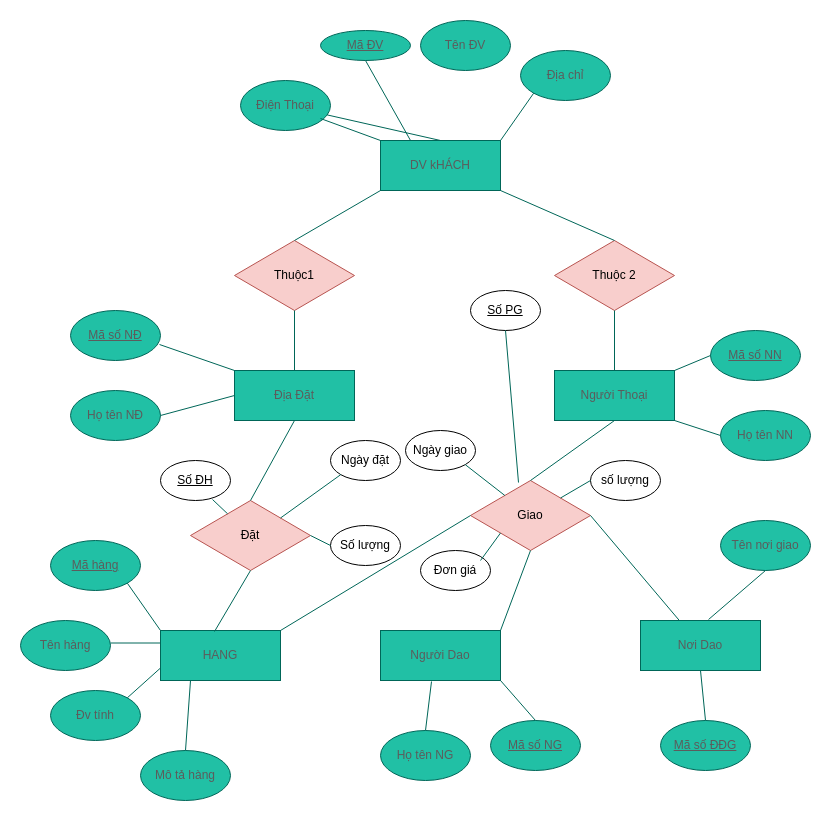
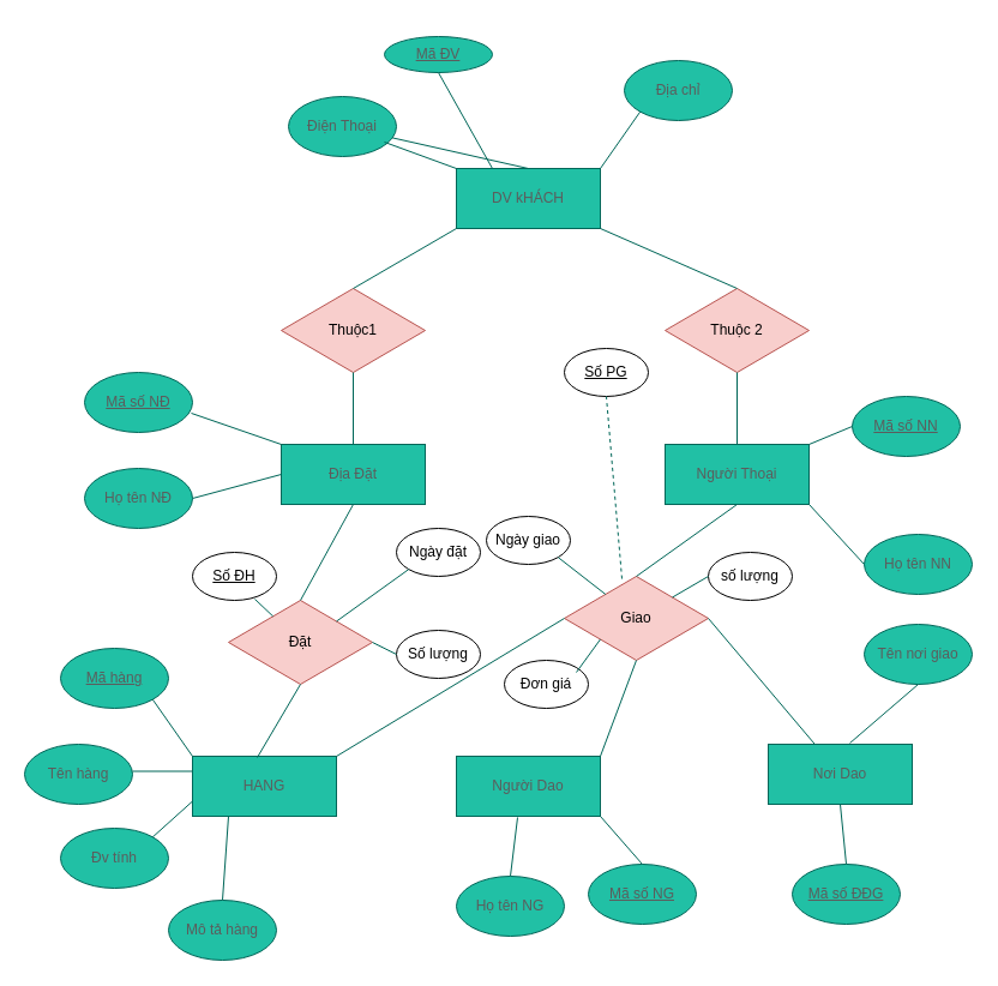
  <mxCell id="0" />
  <mxCell id="1" parent="0" />
  <mxCell id="2" value="Địa Đặt" style="whiteSpace=wrap;html=1;strokeColor=#006658;fillColor=#21C0A5;fontColor=#5C5C5C;" parent="1" vertex="1"><mxGeometry x="234" y="370" width="120" height="50" as="geometry" /></mxCell>
  <mxCell id="3" value="Người Thoại" style="whiteSpace=wrap;html=1;fillColor=#21C0A5;strokeColor=#006658;fontColor=#5C5C5C;" parent="1" vertex="1"><mxGeometry x="554" y="370" width="120" height="50" as="geometry" /></mxCell>
  <mxCell id="4" value="Thuộc1" style="rhombus;whiteSpace=wrap;html=1;strokeColor=#b85450;fillColor=#f8cecc;" parent="1" vertex="1"><mxGeometry x="234" y="240" width="120" height="70" as="geometry" /></mxCell>
  <mxCell id="5" value="Thuộc 2" style="rhombus;whiteSpace=wrap;html=1;strokeColor=#b85450;fillColor=#f8cecc;" parent="1" vertex="1"><mxGeometry x="554" y="240" width="120" height="70" as="geometry" /></mxCell>
  <mxCell id="6" value="DV kHÁCH" style="whiteSpace=wrap;html=1;strokeColor=#006658;fillColor=#21C0A5;fontColor=#5C5C5C;" parent="1" vertex="1"><mxGeometry x="380" y="140" width="120" height="50" as="geometry" /></mxCell>
  <mxCell id="7" value="HANG" style="whiteSpace=wrap;html=1;strokeColor=#006658;fillColor=#21C0A5;fontColor=#5C5C5C;" parent="1" vertex="1"><mxGeometry x="160" y="630" width="120" height="50" as="geometry" /></mxCell>
  <mxCell id="8" value="Người Dao" style="whiteSpace=wrap;html=1;strokeColor=#006658;fillColor=#21C0A5;fontColor=#5C5C5C;" parent="1" vertex="1"><mxGeometry x="380" y="630" width="120" height="50" as="geometry" /></mxCell>
  <mxCell id="9" value="Đặt" style="rhombus;whiteSpace=wrap;html=1;strokeColor=#b85450;fillColor=#f8cecc;" parent="1" vertex="1"><mxGeometry x="190" y="500" width="120" height="70" as="geometry" /></mxCell>
  <mxCell id="10" value="Giao" style="rhombus;whiteSpace=wrap;html=1;strokeColor=#b85450;fillColor=#f8cecc;" parent="1" vertex="1"><mxGeometry x="470" y="480" width="120" height="70" as="geometry" /></mxCell>
  <mxCell id="11" value="Nơi Dao" style="whiteSpace=wrap;html=1;strokeColor=#006658;fillColor=#21C0A5;fontColor=#5C5C5C;" parent="1" vertex="1"><mxGeometry x="640" y="620" width="120" height="50" as="geometry" /></mxCell>
  <mxCell id="12" value="" style="endArrow=none;html=1;exitX=0.5;exitY=0;exitDx=0;exitDy=0;entryX=0.5;entryY=1;entryDx=0;entryDy=0;strokeColor=#006658;fontColor=#5C5C5C;" parent="1" source="10" target="3" edge="1"><mxGeometry width="50" height="50" relative="1" as="geometry"><mxPoint x="430" y="430" as="sourcePoint" /><mxPoint x="480" y="380" as="targetPoint" /><Array as="points" /></mxGeometry></mxCell>
  <mxCell id="13" value="" style="endArrow=none;html=1;entryX=0.5;entryY=1;entryDx=0;entryDy=0;exitX=0.5;exitY=0;exitDx=0;exitDy=0;strokeColor=#006658;fontColor=#5C5C5C;" parent="1" source="3" target="5" edge="1"><mxGeometry width="50" height="50" relative="1" as="geometry"><mxPoint x="430" y="430" as="sourcePoint" /><mxPoint x="480" y="380" as="targetPoint" /></mxGeometry></mxCell>
  <mxCell id="14" value="" style="endArrow=none;html=1;exitX=0.5;exitY=0;exitDx=0;exitDy=0;entryX=1;entryY=1;entryDx=0;entryDy=0;strokeColor=#006658;fontColor=#5C5C5C;" parent="1" source="5" target="6" edge="1"><mxGeometry width="50" height="50" relative="1" as="geometry"><mxPoint x="430" y="230" as="sourcePoint" /><mxPoint x="480" y="180" as="targetPoint" /></mxGeometry></mxCell>
  <mxCell id="15" value="" style="endArrow=none;html=1;exitX=0.5;exitY=0;exitDx=0;exitDy=0;entryX=0;entryY=1;entryDx=0;entryDy=0;strokeColor=#006658;fontColor=#5C5C5C;" parent="1" source="4" target="6" edge="1"><mxGeometry width="50" height="50" relative="1" as="geometry"><mxPoint x="430" y="230" as="sourcePoint" /><mxPoint x="480" y="180" as="targetPoint" /></mxGeometry></mxCell>
  <mxCell id="16" value="" style="endArrow=none;html=1;exitX=0.5;exitY=0;exitDx=0;exitDy=0;entryX=0.5;entryY=1;entryDx=0;entryDy=0;strokeColor=#006658;fontColor=#5C5C5C;" parent="1" source="2" target="4" edge="1"><mxGeometry width="50" height="50" relative="1" as="geometry"><mxPoint x="294" y="365" as="sourcePoint" /><mxPoint x="480" y="280" as="targetPoint" /></mxGeometry></mxCell>
  <mxCell id="17" value="" style="endArrow=none;html=1;exitX=0.5;exitY=0;exitDx=0;exitDy=0;entryX=0.5;entryY=1;entryDx=0;entryDy=0;strokeColor=#006658;fontColor=#5C5C5C;" parent="1" source="9" target="2" edge="1"><mxGeometry width="50" height="50" relative="1" as="geometry"><mxPoint x="430" y="430" as="sourcePoint" /><mxPoint x="480" y="380" as="targetPoint" /></mxGeometry></mxCell>
  <mxCell id="18" value="" style="endArrow=none;html=1;entryX=0.5;entryY=1;entryDx=0;entryDy=0;exitX=0.45;exitY=0.02;exitDx=0;exitDy=0;exitPerimeter=0;strokeColor=#006658;fontColor=#5C5C5C;" parent="1" source="7" target="9" edge="1"><mxGeometry width="50" height="50" relative="1" as="geometry"><mxPoint x="430" y="630" as="sourcePoint" /><mxPoint x="480" y="580" as="targetPoint" /></mxGeometry></mxCell>
  <mxCell id="19" value="" style="endArrow=none;html=1;entryX=0;entryY=0.5;entryDx=0;entryDy=0;exitX=1;exitY=0;exitDx=0;exitDy=0;strokeColor=#006658;fontColor=#5C5C5C;" parent="1" source="7" target="10" edge="1"><mxGeometry width="50" height="50" relative="1" as="geometry"><mxPoint x="430" y="630" as="sourcePoint" /><mxPoint x="480" y="580" as="targetPoint" /></mxGeometry></mxCell>
  <mxCell id="20" value="" style="endArrow=none;html=1;exitX=1;exitY=0;exitDx=0;exitDy=0;entryX=0.5;entryY=1;entryDx=0;entryDy=0;strokeColor=#006658;fontColor=#5C5C5C;" parent="1" source="8" target="10" edge="1"><mxGeometry width="50" height="50" relative="1" as="geometry"><mxPoint x="430" y="630" as="sourcePoint" /><mxPoint x="480" y="580" as="targetPoint" /></mxGeometry></mxCell>
  <mxCell id="21" value="&lt;u&gt;Mã ĐV&lt;/u&gt;" style="ellipse;whiteSpace=wrap;html=1;strokeColor=#006658;fillColor=#21C0A5;fontColor=#5C5C5C;" parent="1" vertex="1"><mxGeometry x="320" y="30" width="90" height="30" as="geometry" /></mxCell>
- <mxCell id="22" value="Tên ĐV" style="ellipse;whiteSpace=wrap;html=1;strokeColor=#006658;fillColor=#21C0A5;fontColor=#5C5C5C;" parent="1" vertex="1"><mxGeometry x="420" y="20" width="90" height="50" as="geometry" /></mxCell>
  <mxCell id="23" value="Địa chỉ" style="ellipse;whiteSpace=wrap;html=1;strokeColor=#006658;fillColor=#21C0A5;fontColor=#5C5C5C;" parent="1" vertex="1"><mxGeometry x="520" y="50" width="90" height="50" as="geometry" /></mxCell>
  <mxCell id="24" value="Điện Thoại" style="ellipse;whiteSpace=wrap;html=1;strokeColor=#006658;fillColor=#21C0A5;fontColor=#5C5C5C;" parent="1" vertex="1"><mxGeometry x="240" y="80" width="90" height="50" as="geometry" /></mxCell>
  <mxCell id="25" value="" style="endArrow=none;html=1;exitX=1;exitY=0;exitDx=0;exitDy=0;entryX=0;entryY=1;entryDx=0;entryDy=0;strokeColor=#006658;fontColor=#5C5C5C;" parent="1" source="6" target="23" edge="1"><mxGeometry width="50" height="50" relative="1" as="geometry"><mxPoint x="430" y="130" as="sourcePoint" /><mxPoint x="480" y="80" as="targetPoint" /></mxGeometry></mxCell>
  <mxCell id="26" value="" style="endArrow=none;html=1;exitX=0.5;exitY=0;exitDx=0;exitDy=0;strokeColor=#006658;fontColor=#5C5C5C;" parent="1" source="6" target="24" edge="1"><mxGeometry width="50" height="50" relative="1" as="geometry"><mxPoint x="430" y="130" as="sourcePoint" /><mxPoint x="480" y="80" as="targetPoint" /></mxGeometry></mxCell>
  <mxCell id="27" value="" style="endArrow=none;html=1;entryX=0.5;entryY=1;entryDx=0;entryDy=0;exitX=0.25;exitY=0;exitDx=0;exitDy=0;strokeColor=#006658;fontColor=#5C5C5C;" parent="1" source="6" target="21" edge="1"><mxGeometry width="50" height="50" relative="1" as="geometry"><mxPoint x="400" y="130" as="sourcePoint" /><mxPoint x="475" y="80" as="targetPoint" /></mxGeometry></mxCell>
  <mxCell id="28" value="" style="endArrow=none;html=1;strokeColor=#006658;fontColor=#5C5C5C;" parent="1" edge="1"><mxGeometry width="50" height="50" relative="1" as="geometry"><mxPoint x="380" y="140" as="sourcePoint" /><mxPoint x="320" y="118" as="targetPoint" /></mxGeometry></mxCell>
  <mxCell id="29" value="&lt;u&gt;Mã số NĐ&lt;/u&gt;" style="ellipse;whiteSpace=wrap;html=1;strokeColor=#006658;fillColor=#21C0A5;fontColor=#5C5C5C;" parent="1" vertex="1"><mxGeometry x="70" y="310" width="90" height="50" as="geometry" /></mxCell>
  <mxCell id="30" value="Họ tên NĐ" style="ellipse;whiteSpace=wrap;html=1;strokeColor=#006658;fillColor=#21C0A5;fontColor=#5C5C5C;" parent="1" vertex="1"><mxGeometry x="70" y="390" width="90" height="50" as="geometry" /></mxCell>
  <mxCell id="31" value="" style="endArrow=none;html=1;exitX=0.989;exitY=0.68;exitDx=0;exitDy=0;exitPerimeter=0;entryX=0;entryY=0;entryDx=0;entryDy=0;strokeColor=#006658;fontColor=#5C5C5C;" parent="1" source="29" target="2" edge="1"><mxGeometry width="50" height="50" relative="1" as="geometry"><mxPoint x="430" y="330" as="sourcePoint" /><mxPoint x="480" y="280" as="targetPoint" /></mxGeometry></mxCell>
  <mxCell id="32" value="" style="endArrow=none;html=1;exitX=1;exitY=0.5;exitDx=0;exitDy=0;entryX=0;entryY=0.5;entryDx=0;entryDy=0;strokeColor=#006658;fontColor=#5C5C5C;" parent="1" source="30" target="2" edge="1"><mxGeometry width="50" height="50" relative="1" as="geometry"><mxPoint x="169.01" y="354" as="sourcePoint" /><mxPoint x="230" y="390" as="targetPoint" /></mxGeometry></mxCell>
  <mxCell id="33" value="&lt;u&gt;Mã số NN&lt;/u&gt;" style="ellipse;whiteSpace=wrap;html=1;strokeColor=#006658;fillColor=#21C0A5;fontColor=#5C5C5C;" parent="1" vertex="1"><mxGeometry x="710" y="330" width="90" height="50" as="geometry" /></mxCell>
- <mxCell id="34" value="Họ tên NN" style="ellipse;whiteSpace=wrap;html=1;strokeColor=#006658;fillColor=#21C0A5;fontColor=#5C5C5C;" parent="1" vertex="1"><mxGeometry x="720" y="410" width="90" height="50" as="geometry" /></mxCell>
+ <mxCell id="34" value="Họ tên NN" style="ellipse;whiteSpace=wrap;html=1;strokeColor=#006658;fillColor=#21C0A5;fontColor=#5C5C5C;" parent="1" vertex="1"><mxGeometry x="720" y="445" width="90" height="50" as="geometry" /></mxCell>
  <mxCell id="35" value="" style="endArrow=none;html=1;entryX=0;entryY=0.5;entryDx=0;entryDy=0;exitX=1;exitY=0;exitDx=0;exitDy=0;strokeColor=#006658;fontColor=#5C5C5C;" parent="1" source="3" target="33" edge="1"><mxGeometry width="50" height="50" relative="1" as="geometry"><mxPoint x="680" y="370" as="sourcePoint" /><mxPoint x="480" y="380" as="targetPoint" /></mxGeometry></mxCell>
  <mxCell id="36" value="" style="endArrow=none;html=1;entryX=0;entryY=0.5;entryDx=0;entryDy=0;exitX=1;exitY=1;exitDx=0;exitDy=0;strokeColor=#006658;fontColor=#5C5C5C;" parent="1" source="3" target="34" edge="1"><mxGeometry width="50" height="50" relative="1" as="geometry"><mxPoint x="430" y="430" as="sourcePoint" /><mxPoint x="480" y="380" as="targetPoint" /></mxGeometry></mxCell>
  <mxCell id="37" value="" style="endArrow=none;html=1;entryX=1;entryY=0.5;entryDx=0;entryDy=0;strokeColor=#006658;fontColor=#5C5C5C;" parent="1" source="11" target="10" edge="1"><mxGeometry width="50" height="50" relative="1" as="geometry"><mxPoint x="430" y="630" as="sourcePoint" /><mxPoint x="480" y="580" as="targetPoint" /></mxGeometry></mxCell>
  <mxCell id="38" value="Tên nơi giao" style="ellipse;whiteSpace=wrap;html=1;strokeColor=#006658;fillColor=#21C0A5;fontColor=#5C5C5C;" parent="1" vertex="1"><mxGeometry x="720" y="520" width="90" height="50" as="geometry" /></mxCell>
  <mxCell id="39" value="&lt;u&gt;Mã số ĐĐG&lt;/u&gt;" style="ellipse;whiteSpace=wrap;html=1;strokeColor=#006658;fillColor=#21C0A5;fontColor=#5C5C5C;" parent="1" vertex="1"><mxGeometry x="660" y="720" width="90" height="50" as="geometry" /></mxCell>
  <mxCell id="40" value="Họ tên NG" style="ellipse;whiteSpace=wrap;html=1;strokeColor=#006658;fillColor=#21C0A5;fontColor=#5C5C5C;" parent="1" vertex="1"><mxGeometry x="380" y="730" width="90" height="50" as="geometry" /></mxCell>
  <mxCell id="41" value="Đv tính" style="ellipse;whiteSpace=wrap;html=1;strokeColor=#006658;fillColor=#21C0A5;fontColor=#5C5C5C;" parent="1" vertex="1"><mxGeometry x="50" y="690" width="90" height="50" as="geometry" /></mxCell>
  <mxCell id="42" value="Mô tả hàng" style="ellipse;whiteSpace=wrap;html=1;strokeColor=#006658;fillColor=#21C0A5;fontColor=#5C5C5C;" parent="1" vertex="1"><mxGeometry x="140" y="750" width="90" height="50" as="geometry" /></mxCell>
  <mxCell id="43" value="&lt;u&gt;Mã số NG&lt;/u&gt;" style="ellipse;whiteSpace=wrap;html=1;strokeColor=#006658;fillColor=#21C0A5;fontColor=#5C5C5C;" parent="1" vertex="1"><mxGeometry x="490" y="720" width="90" height="50" as="geometry" /></mxCell>
  <mxCell id="44" value="" style="endArrow=none;html=1;entryX=0.5;entryY=1;entryDx=0;entryDy=0;exitX=0.5;exitY=0;exitDx=0;exitDy=0;strokeColor=#006658;fontColor=#5C5C5C;" parent="1" source="39" target="11" edge="1"><mxGeometry width="50" height="50" relative="1" as="geometry"><mxPoint x="430" y="630" as="sourcePoint" /><mxPoint x="480" y="580" as="targetPoint" /></mxGeometry></mxCell>
  <mxCell id="45" value="" style="endArrow=none;html=1;entryX=0.5;entryY=1;entryDx=0;entryDy=0;exitX=0.567;exitY=-0.02;exitDx=0;exitDy=0;exitPerimeter=0;strokeColor=#006658;fontColor=#5C5C5C;" parent="1" source="11" target="38" edge="1"><mxGeometry width="50" height="50" relative="1" as="geometry"><mxPoint x="715" y="730" as="sourcePoint" /><mxPoint x="710" y="680" as="targetPoint" /></mxGeometry></mxCell>
  <mxCell id="46" value="" style="endArrow=none;html=1;entryX=1;entryY=1;entryDx=0;entryDy=0;exitX=0.5;exitY=0;exitDx=0;exitDy=0;strokeColor=#006658;fontColor=#5C5C5C;" parent="1" source="43" target="8" edge="1"><mxGeometry width="50" height="50" relative="1" as="geometry"><mxPoint x="725" y="740" as="sourcePoint" /><mxPoint x="720" y="690" as="targetPoint" /></mxGeometry></mxCell>
  <mxCell id="47" value="" style="endArrow=none;html=1;entryX=0.425;entryY=1.02;entryDx=0;entryDy=0;exitX=0.5;exitY=0;exitDx=0;exitDy=0;entryPerimeter=0;strokeColor=#006658;fontColor=#5C5C5C;" parent="1" source="40" target="8" edge="1"><mxGeometry width="50" height="50" relative="1" as="geometry"><mxPoint x="545" y="730" as="sourcePoint" /><mxPoint x="510" y="690" as="targetPoint" /></mxGeometry></mxCell>
  <mxCell id="48" value="Tên hàng" style="ellipse;whiteSpace=wrap;html=1;strokeColor=#006658;fillColor=#21C0A5;fontColor=#5C5C5C;" parent="1" vertex="1"><mxGeometry x="20" y="620" width="90" height="50" as="geometry" /></mxCell>
  <mxCell id="49" value="&lt;u&gt;Mã hàng&lt;/u&gt;" style="ellipse;whiteSpace=wrap;html=1;strokeColor=#006658;fillColor=#21C0A5;fontColor=#5C5C5C;" parent="1" vertex="1"><mxGeometry x="50" y="540" width="90" height="50" as="geometry" /></mxCell>
  <mxCell id="50" value="" style="endArrow=none;html=1;entryX=1;entryY=1;entryDx=0;entryDy=0;exitX=0;exitY=0;exitDx=0;exitDy=0;strokeColor=#006658;fontColor=#5C5C5C;" parent="1" source="7" target="49" edge="1"><mxGeometry width="50" height="50" relative="1" as="geometry"><mxPoint x="440" y="730" as="sourcePoint" /><mxPoint x="490" y="680" as="targetPoint" /><Array as="points" /></mxGeometry></mxCell>
  <mxCell id="51" value="" style="endArrow=none;html=1;entryX=1;entryY=0.45;entryDx=0;entryDy=0;entryPerimeter=0;exitX=0;exitY=0.25;exitDx=0;exitDy=0;strokeColor=#006658;fontColor=#5C5C5C;" parent="1" source="7" target="48" edge="1"><mxGeometry width="50" height="50" relative="1" as="geometry"><mxPoint x="150" y="644" as="sourcePoint" /><mxPoint x="136.82" y="592.678" as="targetPoint" /><Array as="points" /></mxGeometry></mxCell>
  <mxCell id="52" value="" style="endArrow=none;html=1;entryX=1;entryY=0;entryDx=0;entryDy=0;exitX=0;exitY=0.75;exitDx=0;exitDy=0;strokeColor=#006658;fontColor=#5C5C5C;" parent="1" source="7" target="41" edge="1"><mxGeometry width="50" height="50" relative="1" as="geometry"><mxPoint x="170" y="652.5" as="sourcePoint" /><mxPoint x="120" y="652.5" as="targetPoint" /><Array as="points" /></mxGeometry></mxCell>
  <mxCell id="53" value="" style="endArrow=none;html=1;entryX=0.5;entryY=0;entryDx=0;entryDy=0;exitX=0.25;exitY=1;exitDx=0;exitDy=0;strokeColor=#006658;fontColor=#5C5C5C;" parent="1" source="7" target="42" edge="1"><mxGeometry width="50" height="50" relative="1" as="geometry"><mxPoint x="170" y="677.5" as="sourcePoint" /><mxPoint x="136.82" y="707.322" as="targetPoint" /><Array as="points" /></mxGeometry></mxCell>
  <mxCell id="54" value="&lt;u&gt;Số ĐH&lt;/u&gt;" style="ellipse;whiteSpace=wrap;html=1;" parent="1" vertex="1"><mxGeometry x="160" y="460" width="70" height="40" as="geometry" /></mxCell>
  <mxCell id="55" value="Ngày đặt" style="ellipse;whiteSpace=wrap;html=1;" parent="1" vertex="1"><mxGeometry x="330" y="440" width="70" height="40" as="geometry" /></mxCell>
  <mxCell id="56" value="Số lượng" style="ellipse;whiteSpace=wrap;html=1;" parent="1" vertex="1"><mxGeometry x="330" y="525" width="70" height="40" as="geometry" /></mxCell>
  <mxCell id="57" value="" style="endArrow=none;html=1;entryX=0;entryY=1;entryDx=0;entryDy=0;exitX=1;exitY=0;exitDx=0;exitDy=0;strokeColor=#006658;fontColor=#5C5C5C;" parent="1" source="9" target="55" edge="1"><mxGeometry width="50" height="50" relative="1" as="geometry"><mxPoint x="430" y="620" as="sourcePoint" /><mxPoint x="480" y="570" as="targetPoint" /></mxGeometry></mxCell>
  <mxCell id="58" value="" style="endArrow=none;html=1;entryX=0;entryY=0.5;entryDx=0;entryDy=0;exitX=1;exitY=0.5;exitDx=0;exitDy=0;strokeColor=#006658;fontColor=#5C5C5C;" parent="1" source="9" target="56" edge="1"><mxGeometry width="50" height="50" relative="1" as="geometry"><mxPoint x="310" y="540" as="sourcePoint" /><mxPoint x="350.251" y="484.142" as="targetPoint" /></mxGeometry></mxCell>
  <mxCell id="59" value="" style="endArrow=none;html=1;entryX=0.743;entryY=0.975;entryDx=0;entryDy=0;entryPerimeter=0;strokeColor=#006658;fontColor=#5C5C5C;" parent="1" source="9" target="54" edge="1"><mxGeometry width="50" height="50" relative="1" as="geometry"><mxPoint x="290" y="527.5" as="sourcePoint" /><mxPoint x="350.251" y="484.142" as="targetPoint" /></mxGeometry></mxCell>
  <mxCell id="60" value="Ngày giao" style="ellipse;whiteSpace=wrap;html=1;" parent="1" vertex="1"><mxGeometry x="405" y="430" width="70" height="40" as="geometry" /></mxCell>
  <mxCell id="61" value="&lt;u&gt;Số PG&lt;/u&gt;" style="ellipse;whiteSpace=wrap;html=1;" parent="1" vertex="1"><mxGeometry x="470" y="290" width="70" height="40" as="geometry" /></mxCell>
  <mxCell id="62" value="số lượng" style="ellipse;whiteSpace=wrap;html=1;" parent="1" vertex="1"><mxGeometry x="590" y="460" width="70" height="40" as="geometry" /></mxCell>
  <mxCell id="63" value="Đơn giá" style="ellipse;whiteSpace=wrap;html=1;" parent="1" vertex="1"><mxGeometry x="420" y="550" width="70" height="40" as="geometry" /></mxCell>
  <mxCell id="64" value="" style="endArrow=none;html=1;entryX=0;entryY=1;entryDx=0;entryDy=0;strokeColor=#006658;fontColor=#5C5C5C;" parent="1" target="10" edge="1"><mxGeometry width="50" height="50" relative="1" as="geometry"><mxPoint x="480" y="560" as="sourcePoint" /><mxPoint x="480" y="570" as="targetPoint" /></mxGeometry></mxCell>
  <mxCell id="65" value="" style="endArrow=none;html=1;entryX=0;entryY=0.5;entryDx=0;entryDy=0;exitX=1;exitY=0;exitDx=0;exitDy=0;strokeColor=#006658;fontColor=#5C5C5C;" parent="1" source="10" target="62" edge="1"><mxGeometry width="50" height="50" relative="1" as="geometry"><mxPoint x="490" y="570" as="sourcePoint" /><mxPoint x="510" y="542.5" as="targetPoint" /></mxGeometry></mxCell>
- <mxCell id="66" value="" style="endArrow=none;html=1;entryX=0.5;entryY=1;entryDx=0;entryDy=0;exitX=0.4;exitY=0.029;exitDx=0;exitDy=0;exitPerimeter=0;strokeColor=#006658;fontColor=#5C5C5C;" parent="1" source="10" target="61" edge="1"><mxGeometry width="50" height="50" relative="1" as="geometry"><mxPoint x="490" y="470" as="sourcePoint" /><mxPoint x="520" y="452.5" as="targetPoint" /></mxGeometry></mxCell>
+ <mxCell id="66" value="" style="endArrow=none;html=1;entryX=0.5;entryY=1;entryDx=0;entryDy=0;exitX=0.4;exitY=0.029;exitDx=0;exitDy=0;exitPerimeter=0;strokeColor=#006658;fontColor=#5C5C5C;dashed=1;" parent="1" source="10" target="61" edge="1"><mxGeometry width="50" height="50" relative="1" as="geometry"><mxPoint x="490" y="470" as="sourcePoint" /><mxPoint x="520" y="452.5" as="targetPoint" /></mxGeometry></mxCell>
  <mxCell id="67" value="" style="endArrow=none;html=1;entryX=1;entryY=1;entryDx=0;entryDy=0;strokeColor=#006658;fontColor=#5C5C5C;" parent="1" source="10" target="60" edge="1"><mxGeometry width="50" height="50" relative="1" as="geometry"><mxPoint x="580" y="517.5" as="sourcePoint" /><mxPoint x="480" y="470" as="targetPoint" /></mxGeometry></mxCell>
